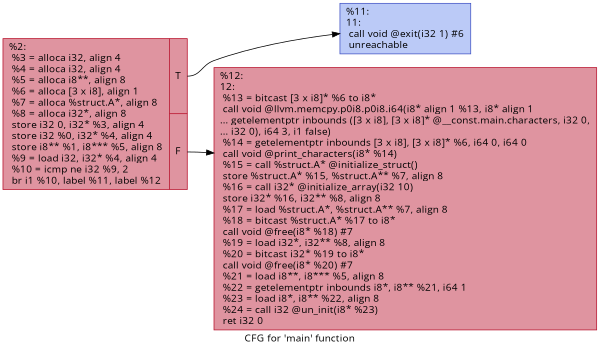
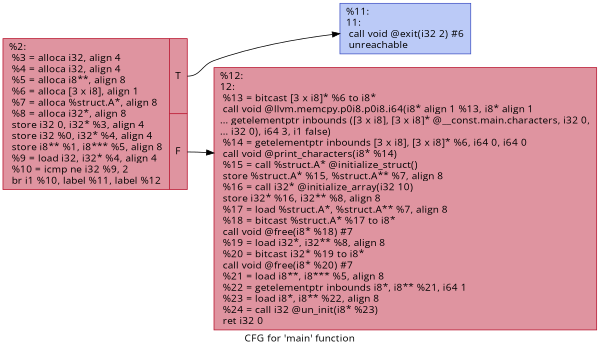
  digraph {
    label="CFG for 'main' function"
    rankdir=LR
    fontname="Open Sans"
    node [color="#b70d28ff" fillcolor="#b70d2870" shape=record style=filled fontname="Open Sans"]
    edge [fontname="Open Sans"]
    n1 [label="{%2:\l  %3 = alloca i32, align 4\l  %4 = alloca i32, align 4\l  %5 = alloca i8**, align 8\l  %6 = alloca [3 x i8], align 1\l  %7 = alloca %struct.A*, align 8\l  %8 = alloca i32*, align 8\l  store i32 0, i32* %3, align 4\l  store i32 %0, i32* %4, align 4\l  store i8** %1, i8*** %5, align 8\l  %9 = load i32, i32* %4, align 4\l  %10 = icmp ne i32 %9, 2\l  br i1 %10, label %11, label %12\l|{<s0>T|<s1>F}}"]
-   n2 [color="#3d50c3ff" fillcolor="#6687ed70" label="{%11:\l11:                                               \l  call void @exit(i32 1) #6\l  unreachable\l}"]
+   n2 [color="#3d50c3ff" fillcolor="#6687ed70" label="{%11:\l11:                                               \l  call void @exit(i32 2) #6\l  unreachable\l}"]
    n3 [label="{%12:\l12:                                               \l  %13 = bitcast [3 x i8]* %6 to i8*\l  call void @llvm.memcpy.p0i8.p0i8.i64(i8* align 1 %13, i8* align 1\l... getelementptr inbounds ([3 x i8], [3 x i8]* @__const.main.characters, i32 0,\l... i32 0), i64 3, i1 false)\l  %14 = getelementptr inbounds [3 x i8], [3 x i8]* %6, i64 0, i64 0\l  call void @print_characters(i8* %14)\l  %15 = call %struct.A* @initialize_struct()\l  store %struct.A* %15, %struct.A** %7, align 8\l  %16 = call i32* @initialize_array(i32 10)\l  store i32* %16, i32** %8, align 8\l  %17 = load %struct.A*, %struct.A** %7, align 8\l  %18 = bitcast %struct.A* %17 to i8*\l  call void @free(i8* %18) #7\l  %19 = load i32*, i32** %8, align 8\l  %20 = bitcast i32* %19 to i8*\l  call void @free(i8* %20) #7\l  %21 = load i8**, i8*** %5, align 8\l  %22 = getelementptr inbounds i8*, i8** %21, i64 1\l  %23 = load i8*, i8** %22, align 8\l  %24 = call i32 @un_init(i8* %23)\l  ret i32 0\l}"]
    n1 -> n2 [tailport=s0]
    n1 -> n3 [tailport=s1]
  }
